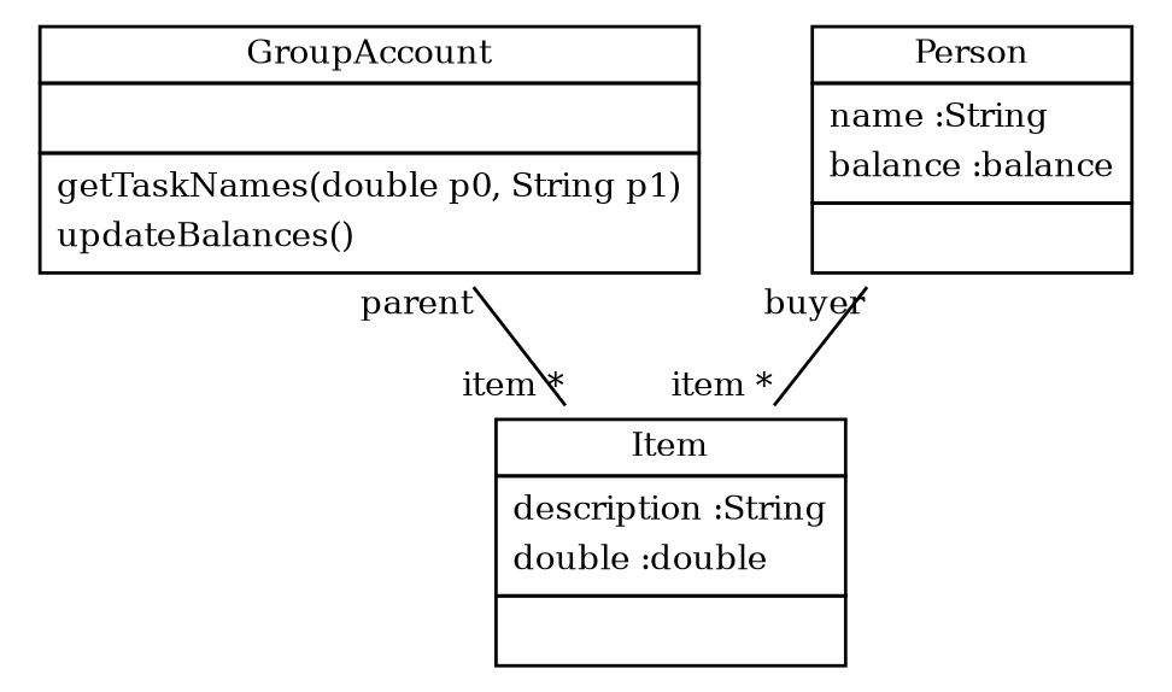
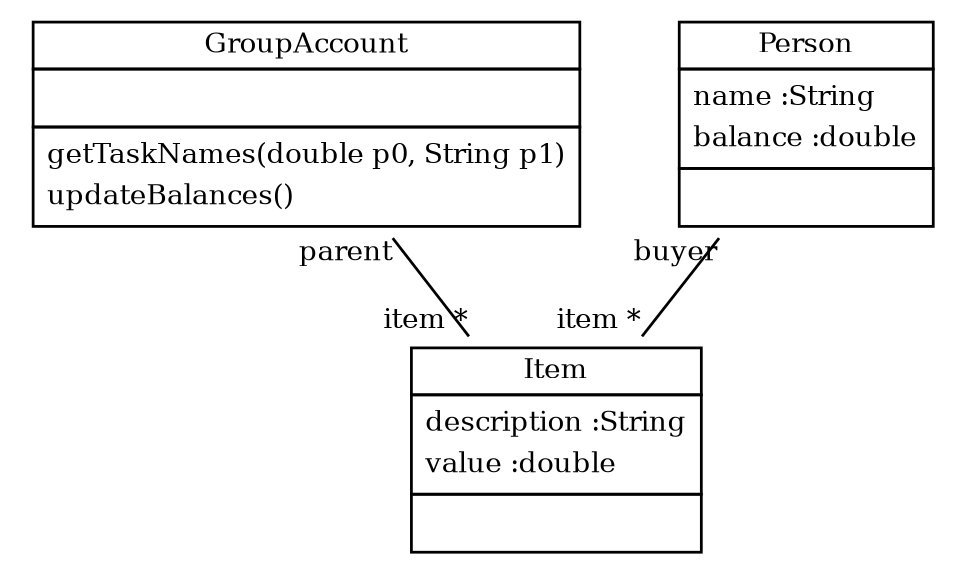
  digraph {
    node [fontsize=10 shape=none]
    edge [arrowhead=none fontsize=10 headlabel="item *"]
    n1 [label=<<table border='0' cellborder='1' cellspacing='0'> <tr> <td HREF="../src/GroupAccount.java">GroupAccount</td> </tr> <tr><td><table border='0' cellborder='0' cellspacing='0'> <tr><td> </td></tr> </table></td></tr> <tr><td><table border='0' cellborder='0' cellspacing='0'> <tr><td align='left'>getTaskNames(double p0, String p1)</td></tr> <tr><td align='left'>updateBalances()</td></tr>  </table></td></tr> </table>>]
-   n2 [label=<<table border='0' cellborder='1' cellspacing='0'> <tr> <td HREF="../src/Item.java">Item</td> </tr> <tr><td><table border='0' cellborder='0' cellspacing='0'> <tr><td align='left'>description :String</td></tr> <tr><td align='left'>double :double</td></tr>  </table></td></tr> <tr><td><table border='0' cellborder='0' cellspacing='0'> <tr><td> </td></tr> </table></td></tr> </table>>]
-   n3 [label=<<table border='0' cellborder='1' cellspacing='0'> <tr> <td HREF="../src/Person.java">Person</td> </tr> <tr><td><table border='0' cellborder='0' cellspacing='0'> <tr><td align='left'>name :String</td></tr> <tr><td align='left'>balance :balance</td></tr>  </table></td></tr> <tr><td><table border='0' cellborder='0' cellspacing='0'> <tr><td> </td></tr> </table></td></tr> </table>>]
+   n2 [label=<<table border='0' cellborder='1' cellspacing='0'> <tr> <td HREF="../src/Item.java">Item</td> </tr> <tr><td><table border='0' cellborder='0' cellspacing='0'> <tr><td align='left'>description :String</td></tr> <tr><td align='left'>value :double</td></tr>  </table></td></tr> <tr><td><table border='0' cellborder='0' cellspacing='0'> <tr><td> </td></tr> </table></td></tr> </table>>]
+   n3 [label=<<table border='0' cellborder='1' cellspacing='0'> <tr> <td HREF="../src/Person.java">Person</td> </tr> <tr><td><table border='0' cellborder='0' cellspacing='0'> <tr><td align='left'>name :String</td></tr> <tr><td align='left'>balance :double</td></tr>  </table></td></tr> <tr><td><table border='0' cellborder='0' cellspacing='0'> <tr><td> </td></tr> </table></td></tr> </table>>]
    n1 -> n2 [taillabel=parent]
    n3 -> n2 [taillabel=buyer]
  }
